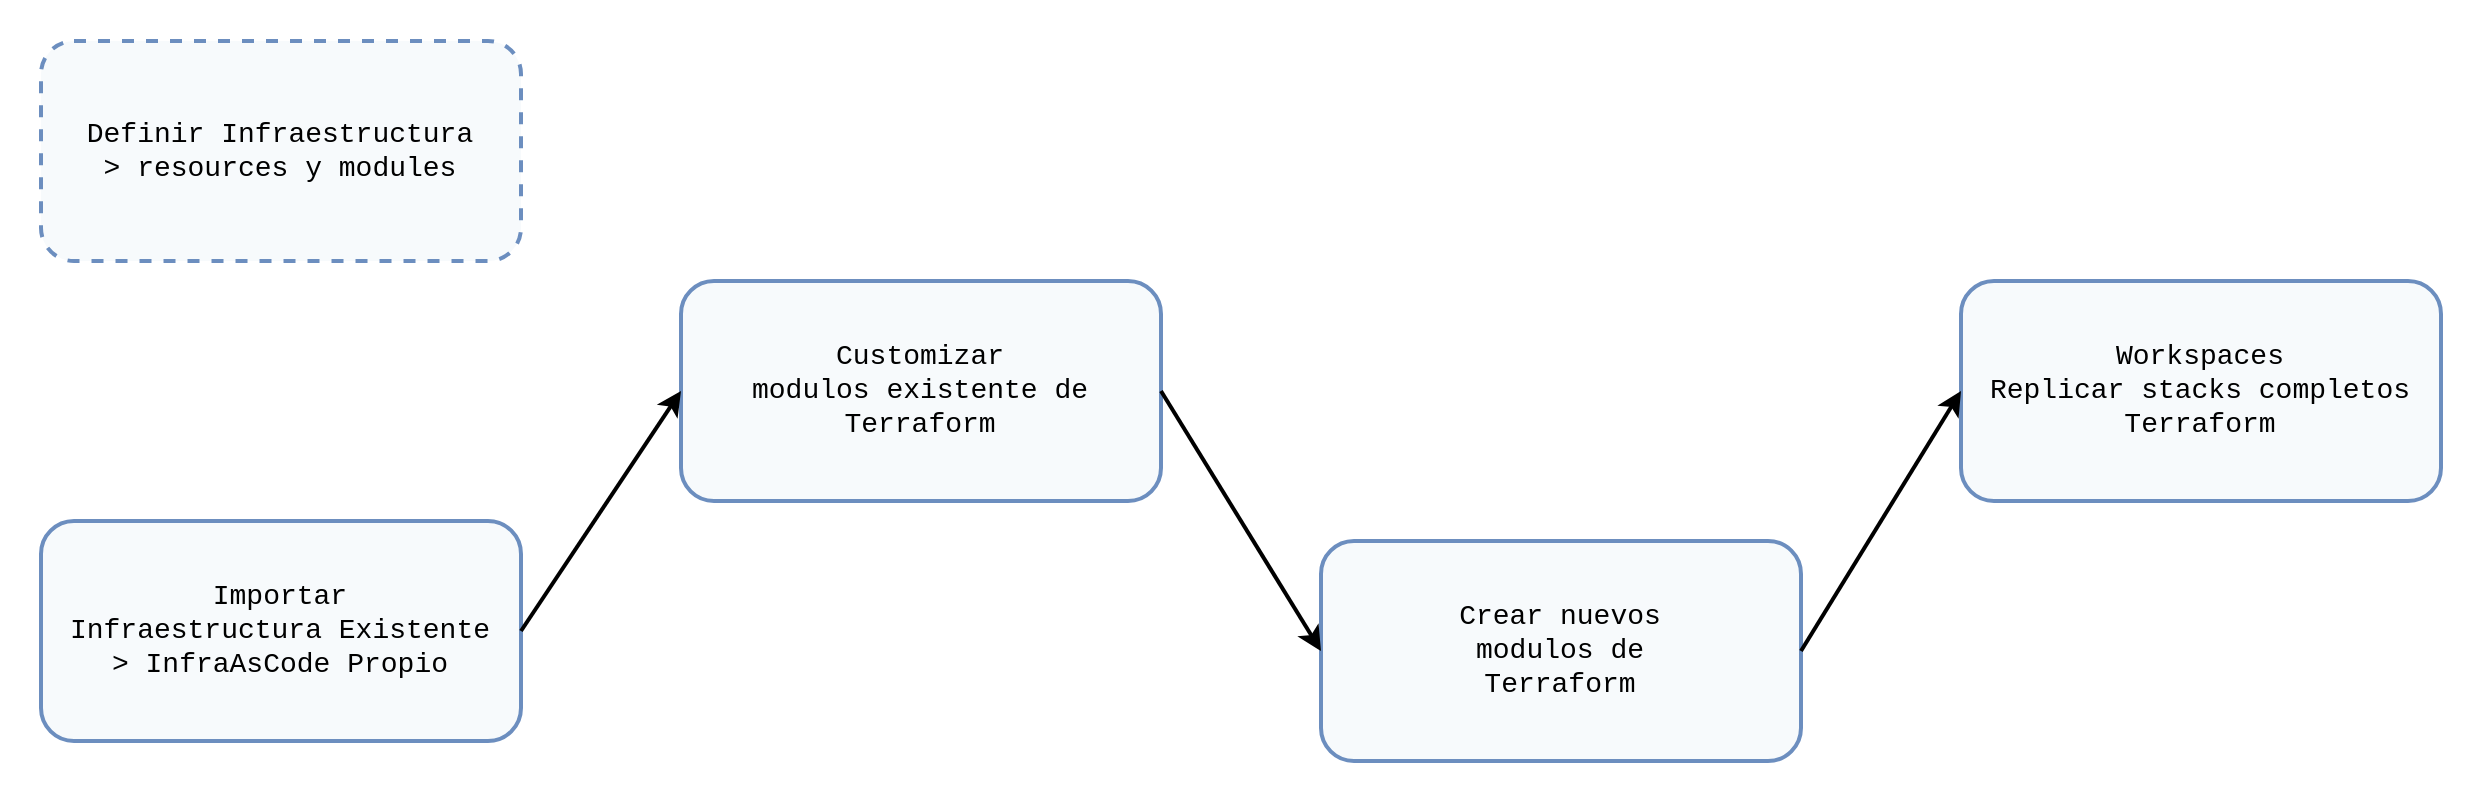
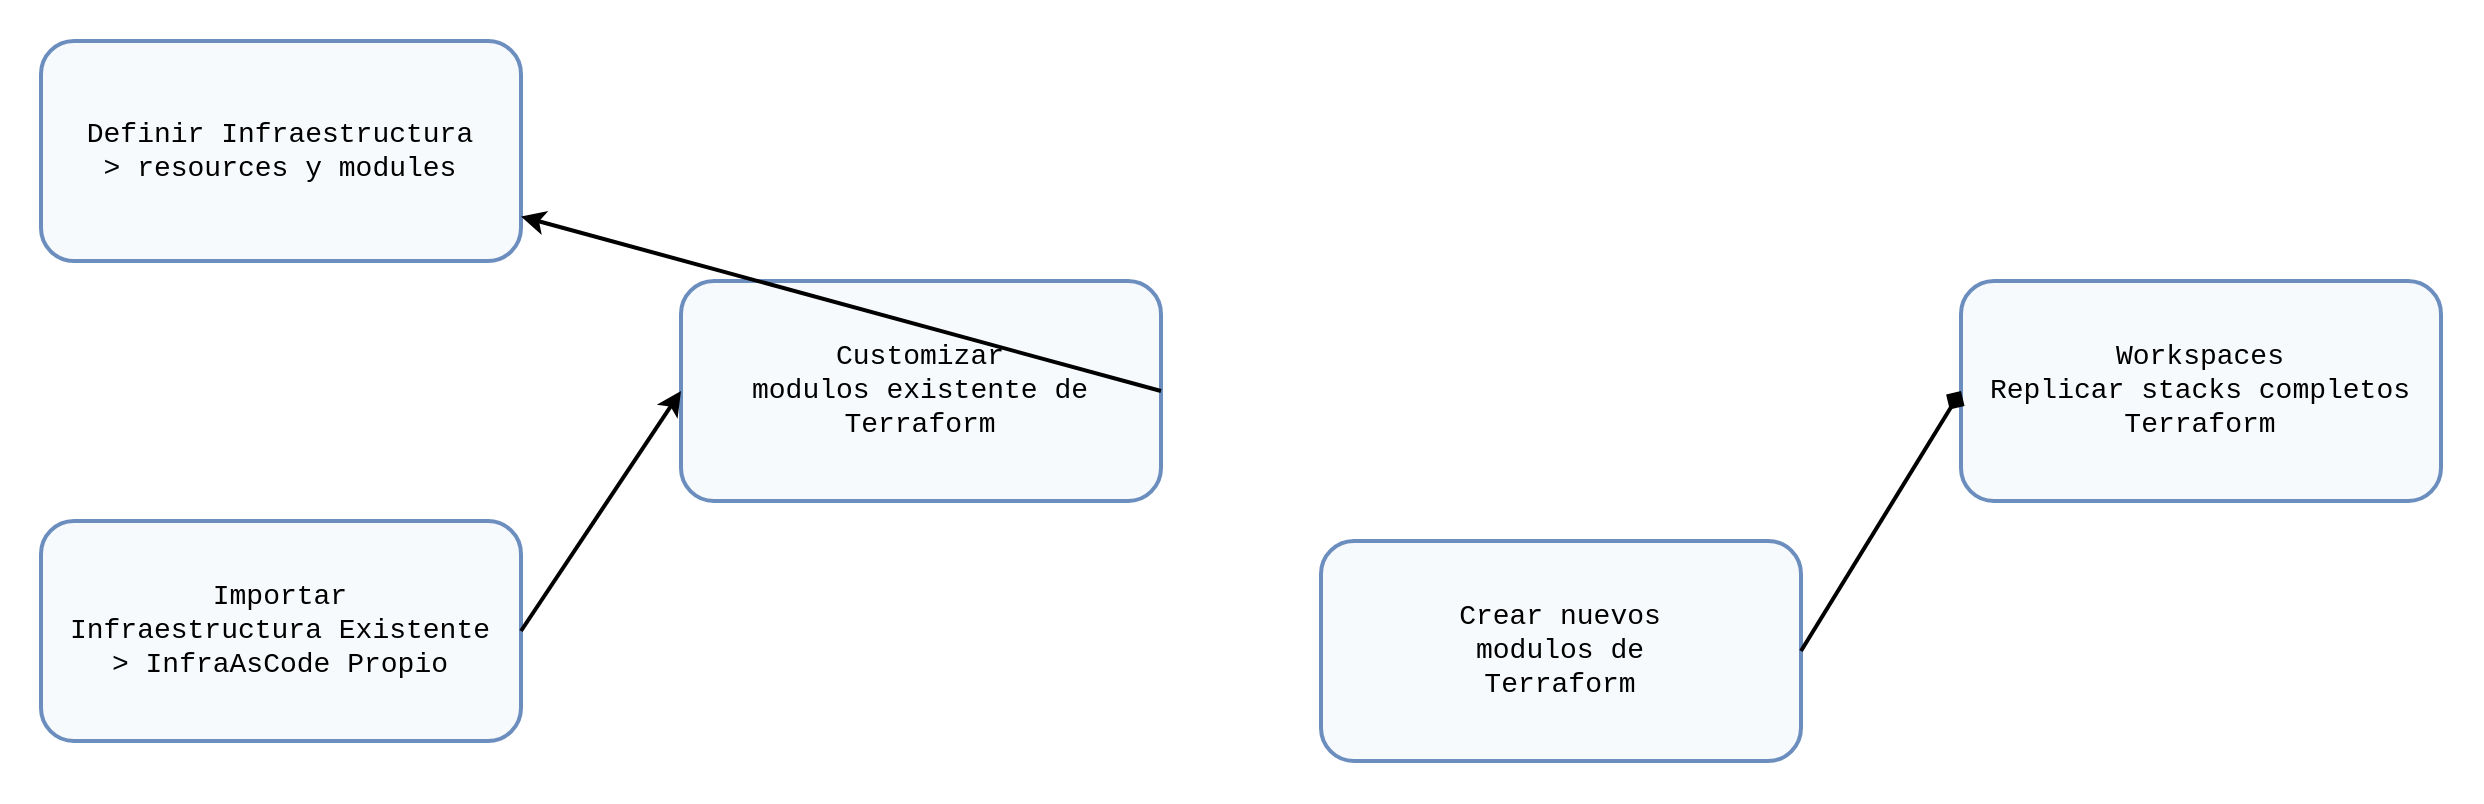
  <mxCell id="0" />
  <mxCell id="1" parent="0" />
- <mxCell id="2" value="&lt;font style=&quot;font-size: 14px;&quot; face=&quot;Courier New&quot;&gt;Definir Infraestructura&lt;/font&gt;&lt;font style=&quot;font-size: 14px;&quot; face=&quot;Courier New&quot;&gt;&lt;br&gt;&amp;gt; resources y modules&lt;/font&gt;" style="rounded=1;whiteSpace=wrap;html=1;fillColor=#F7FAFC;strokeColor=#6c8ebf;strokeWidth=2;dashed=1;" vertex="1" parent="1"><mxGeometry x="20" y="20" width="240" height="110" as="geometry" /></mxCell>
+ <mxCell id="2" value="&lt;font style=&quot;font-size: 14px;&quot; face=&quot;Courier New&quot;&gt;Definir Infraestructura&lt;/font&gt;&lt;font style=&quot;font-size: 14px;&quot; face=&quot;Courier New&quot;&gt;&lt;br&gt;&amp;gt; resources y modules&lt;/font&gt;" style="rounded=1;whiteSpace=wrap;html=1;fillColor=#F7FAFC;strokeColor=#6c8ebf;strokeWidth=2;" vertex="1" parent="1"><mxGeometry x="20" y="20" width="240" height="110" as="geometry" /></mxCell>
  <mxCell id="3" value="&lt;div&gt;&lt;font style=&quot;font-size: 14px;&quot; face=&quot;Courier New&quot;&gt;Importar&lt;/font&gt;&lt;/div&gt;&lt;div&gt;&lt;font style=&quot;font-size: 14px;&quot; face=&quot;Courier New&quot;&gt;Infraestructura Existente&lt;br&gt;&lt;/font&gt;&lt;/div&gt;&lt;font style=&quot;font-size: 14px;&quot; face=&quot;Courier New&quot;&gt;&amp;gt; InfraAsCode Propio&lt;br&gt;&lt;/font&gt;" style="rounded=1;whiteSpace=wrap;html=1;fillColor=#F7FAFC;strokeColor=#6c8ebf;strokeWidth=2;" vertex="1" parent="1"><mxGeometry x="20" y="260" width="240" height="110" as="geometry" /></mxCell>
  <mxCell id="4" value="&lt;div&gt;&lt;font style=&quot;font-size: 14px;&quot; face=&quot;Courier New&quot;&gt;Customizar&lt;/font&gt;&lt;font style=&quot;font-size: 14px;&quot; face=&quot;Courier New&quot;&gt;&lt;br&gt;&lt;/font&gt;&lt;/div&gt;&lt;div&gt;&lt;font style=&quot;font-size: 14px;&quot; face=&quot;Courier New&quot;&gt;modulos existente de&lt;/font&gt;&lt;/div&gt;&lt;div&gt;&lt;font style=&quot;font-size: 14px;&quot; face=&quot;Courier New&quot;&gt;Terraform&lt;br&gt;&lt;/font&gt;&lt;/div&gt;" style="rounded=1;whiteSpace=wrap;html=1;fillColor=#F7FAFC;strokeColor=#6c8ebf;strokeWidth=2;" vertex="1" parent="1"><mxGeometry x="340" y="140" width="240" height="110" as="geometry" /></mxCell>
  <mxCell id="5" value="&lt;div&gt;&lt;font style=&quot;font-size: 14px;&quot; face=&quot;Courier New&quot;&gt;Crear nuevos&lt;/font&gt;&lt;font style=&quot;font-size: 14px;&quot; face=&quot;Courier New&quot;&gt;&lt;br&gt;&lt;/font&gt;&lt;/div&gt;&lt;div&gt;&lt;font style=&quot;font-size: 14px;&quot; face=&quot;Courier New&quot;&gt;modulos de&lt;/font&gt;&lt;/div&gt;&lt;div&gt;&lt;font style=&quot;font-size: 14px;&quot; face=&quot;Courier New&quot;&gt;Terraform&lt;br&gt;&lt;/font&gt;&lt;/div&gt;" style="rounded=1;whiteSpace=wrap;html=1;fillColor=#F7FAFC;strokeColor=#6c8ebf;strokeWidth=2;" vertex="1" parent="1"><mxGeometry x="660" y="270" width="240" height="110" as="geometry" /></mxCell>
  <mxCell id="6" value="&lt;div&gt;&lt;font style=&quot;font-size: 14px;&quot; face=&quot;Courier New&quot;&gt;W&lt;/font&gt;&lt;font style=&quot;font-size: 14px;&quot; face=&quot;Courier New&quot;&gt;orkspaces&lt;br&gt;&lt;/font&gt;&lt;/div&gt;&lt;div&gt;&lt;font style=&quot;font-size: 14px;&quot; face=&quot;Courier New&quot;&gt;Replicar stacks completos&lt;br&gt;&lt;/font&gt;&lt;/div&gt;&lt;div&gt;&lt;font style=&quot;font-size: 14px;&quot; face=&quot;Courier New&quot;&gt;Terraform&lt;br&gt;&lt;/font&gt;&lt;/div&gt;" style="rounded=1;whiteSpace=wrap;html=1;fillColor=#F7FAFC;strokeColor=#6c8ebf;strokeWidth=2;" vertex="1" parent="1"><mxGeometry x="980" y="140" width="240" height="110" as="geometry" /></mxCell>
  <mxCell id="7" value="" style="endArrow=classic;html=1;rounded=0;exitX=1;exitY=0.5;exitDx=0;exitDy=0;entryX=0;entryY=0.5;entryDx=0;entryDy=0;strokeWidth=2;" edge="1" parent="1" source="3" target="4"><mxGeometry width="50" height="50" relative="1" as="geometry"><mxPoint x="340" y="290" as="sourcePoint" /><mxPoint x="390" y="240" as="targetPoint" /></mxGeometry></mxCell>
- <mxCell id="8" value="" style="endArrow=classic;html=1;rounded=0;exitX=1;exitY=0.5;exitDx=0;exitDy=0;entryX=0;entryY=0.5;entryDx=0;entryDy=0;strokeWidth=2;" edge="1" parent="1" source="4" target="5"><mxGeometry width="50" height="50" relative="1" as="geometry"><mxPoint x="280" y="335" as="sourcePoint" /><mxPoint x="360" y="215" as="targetPoint" /></mxGeometry></mxCell>
- <mxCell id="9" value="" style="endArrow=classic;html=1;rounded=0;exitX=1;exitY=0.5;exitDx=0;exitDy=0;entryX=0;entryY=0.5;entryDx=0;entryDy=0;strokeWidth=2;" edge="1" parent="1" source="5" target="6"><mxGeometry width="50" height="50" relative="1" as="geometry"><mxPoint x="290" y="345" as="sourcePoint" /><mxPoint x="370" y="225" as="targetPoint" /></mxGeometry></mxCell>
+ <mxCell id="8" value="" style="endArrow=classic;html=1;rounded=0;exitX=1;exitY=0.5;exitDx=0;exitDy=0;strokeWidth=2;" edge="1" parent="1" source="4" target="2"><mxGeometry width="50" height="50" relative="1" as="geometry"><mxPoint x="280" y="335" as="sourcePoint" /><mxPoint x="360" y="215" as="targetPoint" /></mxGeometry></mxCell>
+ <mxCell id="9" value="" style="endArrow=diamond;html=1;rounded=0;exitX=1;exitY=0.5;exitDx=0;exitDy=0;entryX=0;entryY=0.5;entryDx=0;entryDy=0;strokeWidth=2;" edge="1" parent="1" source="5" target="6"><mxGeometry width="50" height="50" relative="1" as="geometry"><mxPoint x="290" y="345" as="sourcePoint" /><mxPoint x="370" y="225" as="targetPoint" /></mxGeometry></mxCell>
